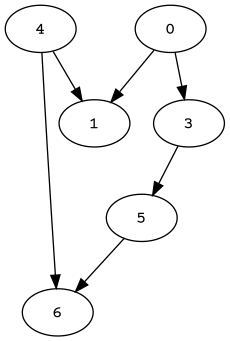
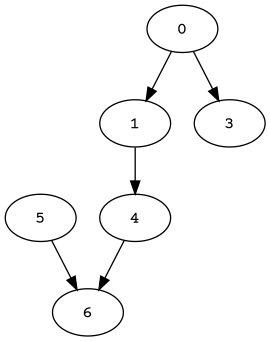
  digraph {
    fontname="Courier Prime"
    node [Weight=5 fontname="Courier Prime"]
    edge [Weight=1 fontname="Courier Prime"]
    4
    6 [Weight=10]
    1 [Weight=2]
    5
    3 [Weight=2]
    0 [Weight=4]
    4 -> 6 [Weight=4]
-   4 -> 1
+   1 -> 4
    5 -> 6 [Weight=5]
-   3 -> 5 [Weight=3]
    0 -> 1
    0 -> 3 [Weight=3]
  }
